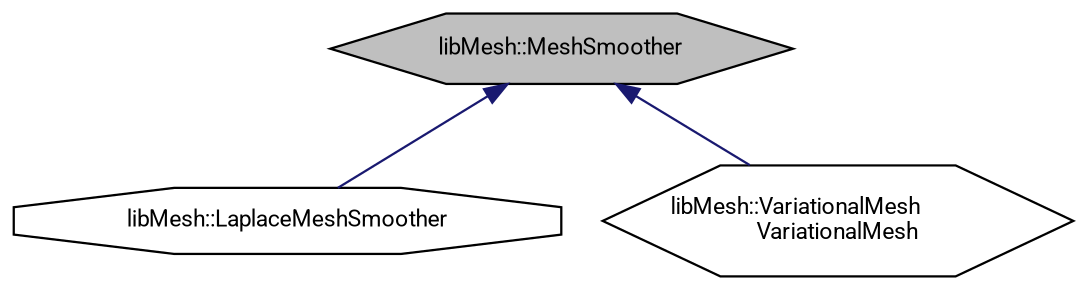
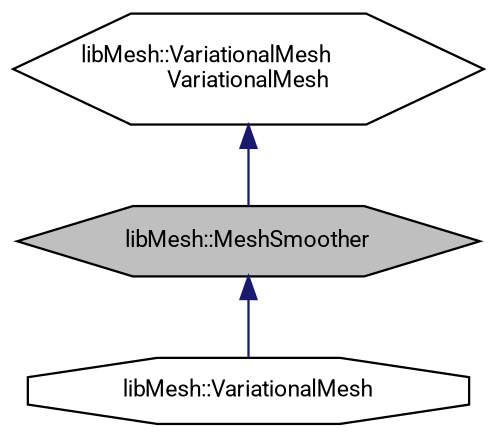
  digraph {
    fontname=Roboto
    node [color=black fillcolor=white fontname=Roboto fontsize=10 shape=hexagon style=filled]
    edge [color=midnightblue dir=back fontname=Roboto fontsize=10 labelfontname=Helvetica labelfontsize=10 style=solid]
    n1 [fillcolor=grey75 fontcolor=black height=0.2 label="libMesh::MeshSmoother" width=0.4]
-   n2 [height=0.2 label="libMesh::LaplaceMeshSmoother" shape=octagon width=0.4]
+   n2 [height=0.2 label="libMesh::VariationalMesh" shape=octagon width=0.4]
    n3 [height=0.2 label="libMesh::VariationalMesh\lVariationalMesh" width=0.4]
    n1 -> n2
-   n1 -> n3
+   n3 -> n1
  }
